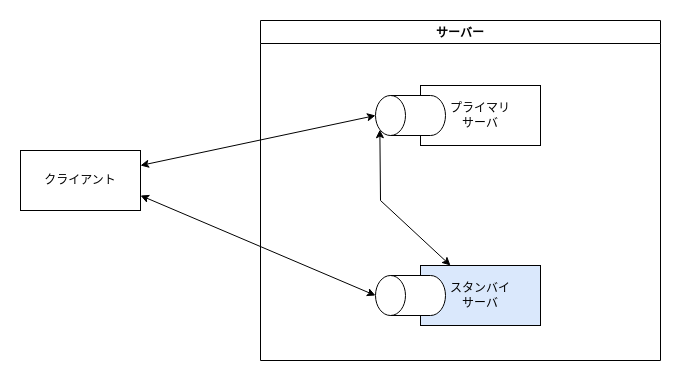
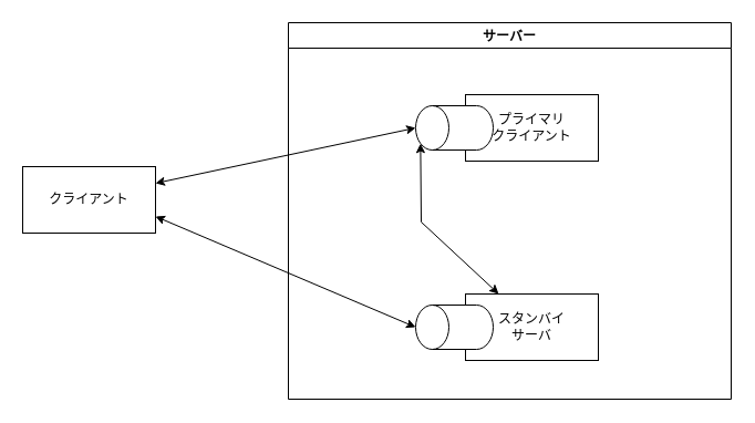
  <mxCell id="0" />
  <mxCell id="1" parent="0" />
  <mxCell id="2" value="サーバー" style="swimlane;" parent="1" vertex="1"><mxGeometry x="260" y="20" width="400" height="340" as="geometry" /></mxCell>
- <mxCell id="3" value="&lt;div&gt;プライマリ&lt;/div&gt;&lt;div&gt;サーバ&lt;br&gt;&lt;/div&gt;" style="rounded=0;whiteSpace=wrap;html=1;" parent="2" vertex="1"><mxGeometry x="160" y="65" width="120" height="60" as="geometry" /></mxCell>
+ <mxCell id="3" value="&lt;div&gt;プライマリ&lt;/div&gt;&lt;div&gt;クライアント&lt;br&gt;&lt;/div&gt;" style="rounded=0;whiteSpace=wrap;html=1;" parent="2" vertex="1"><mxGeometry x="160" y="65" width="120" height="60" as="geometry" /></mxCell>
  <mxCell id="4" value="" style="shape=cylinder3;whiteSpace=wrap;html=1;boundedLbl=1;backgroundOutline=1;size=15;rotation=-90;" parent="2" vertex="1"><mxGeometry x="130" y="60" width="40" height="70" as="geometry" /></mxCell>
- <mxCell id="5" value="&lt;div&gt;スタンバイ&lt;/div&gt;&lt;div&gt;サーバ&lt;br&gt;&lt;/div&gt;" style="rounded=0;whiteSpace=wrap;html=1;fillColor=#dae8fc;" parent="2" vertex="1"><mxGeometry x="160" y="245" width="120" height="60" as="geometry" /></mxCell>
+ <mxCell id="5" value="&lt;div&gt;スタンバイ&lt;/div&gt;&lt;div&gt;サーバ&lt;br&gt;&lt;/div&gt;" style="rounded=0;whiteSpace=wrap;html=1;" parent="2" vertex="1"><mxGeometry x="160" y="245" width="120" height="60" as="geometry" /></mxCell>
  <mxCell id="6" value="" style="shape=cylinder3;whiteSpace=wrap;html=1;boundedLbl=1;backgroundOutline=1;size=15;rotation=-90;" parent="2" vertex="1"><mxGeometry x="130" y="240" width="40" height="70" as="geometry" /></mxCell>
  <mxCell id="7" value="" style="endArrow=classic;startArrow=classic;html=1;rounded=0;entryX=0.145;entryY=0;entryDx=0;entryDy=4.35;entryPerimeter=0;exitX=0.25;exitY=0;exitDx=0;exitDy=0;" parent="2" source="5" target="4" edge="1"><mxGeometry width="50" height="50" relative="1" as="geometry"><mxPoint x="120" y="360" as="sourcePoint" /><mxPoint x="170" y="310" as="targetPoint" /><Array as="points"><mxPoint x="120" y="180" /></Array></mxGeometry></mxCell>
  <mxCell id="8" value="クライアント" style="rounded=0;whiteSpace=wrap;html=1;" parent="1" vertex="1"><mxGeometry x="20" y="150" width="120" height="60" as="geometry" /></mxCell>
  <mxCell id="9" value="" style="endArrow=classic;startArrow=classic;html=1;rounded=0;exitX=1;exitY=0.25;exitDx=0;exitDy=0;entryX=0.5;entryY=0;entryDx=0;entryDy=0;entryPerimeter=0;" parent="1" source="8" target="4" edge="1"><mxGeometry width="50" height="50" relative="1" as="geometry"><mxPoint x="380" y="380" as="sourcePoint" /><mxPoint x="430" y="330" as="targetPoint" /></mxGeometry></mxCell>
  <mxCell id="10" value="" style="endArrow=classic;startArrow=classic;html=1;rounded=0;exitX=1;exitY=0.75;exitDx=0;exitDy=0;entryX=0.5;entryY=0;entryDx=0;entryDy=0;entryPerimeter=0;" parent="1" source="8" target="6" edge="1"><mxGeometry width="50" height="50" relative="1" as="geometry"><mxPoint x="380" y="380" as="sourcePoint" /><mxPoint x="430" y="330" as="targetPoint" /></mxGeometry></mxCell>
